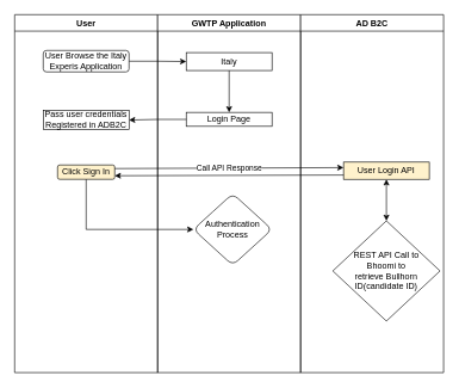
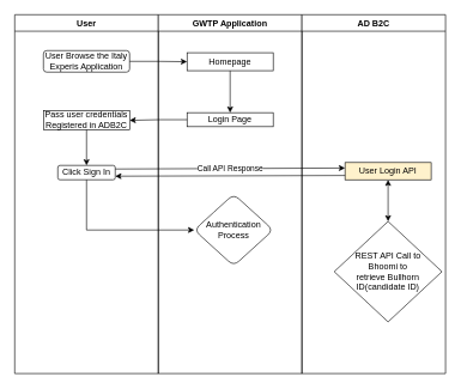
  <mxCell id="0" />
  <mxCell id="1" parent="0" />
  <mxCell id="2" value="User" style="swimlane;" vertex="1" parent="1"><mxGeometry x="20" y="20" width="200" height="500" as="geometry" /></mxCell>
  <mxCell id="3" value="User Browse the Italy Experis Application" style="rounded=1;whiteSpace=wrap;html=1;" vertex="1" parent="2"><mxGeometry x="40" y="50" width="120" height="30" as="geometry" /></mxCell>
  <mxCell id="4" value="Pass user credentials Registered in ADB2C" style="whiteSpace=wrap;html=1;rounded=0;" vertex="1" parent="2"><mxGeometry x="40" y="134" width="120" height="26.25" as="geometry" /></mxCell>
- <mxCell id="5" value="Click Sign In" style="rounded=1;whiteSpace=wrap;html=1;fillColor=#fff2cc;" vertex="1" parent="2"><mxGeometry x="60" y="210" width="80" height="20" as="geometry" /></mxCell>
+ <mxCell id="5" value="Click Sign In" style="rounded=1;whiteSpace=wrap;html=1;" vertex="1" parent="2"><mxGeometry x="60" y="210" width="80" height="20" as="geometry" /></mxCell>
+ <mxCell id="6" value="" style="endArrow=classic;html=1;rounded=0;exitX=0.5;exitY=1;exitDx=0;exitDy=0;entryX=0.5;entryY=0;entryDx=0;entryDy=0;" edge="1" parent="2" source="4" target="5"><mxGeometry width="50" height="50" relative="1" as="geometry"><mxPoint x="160" y="270" as="sourcePoint" /><mxPoint x="210" y="220" as="targetPoint" /></mxGeometry></mxCell>
  <mxCell id="7" value="GWTP Application" style="swimlane;" vertex="1" parent="1"><mxGeometry x="220" y="20" width="200" height="500" as="geometry" /></mxCell>
  <mxCell id="8" value="" style="edgeStyle=orthogonalEdgeStyle;rounded=0;orthogonalLoop=1;jettySize=auto;html=1;" edge="1" parent="7" source="9" target="10"><mxGeometry relative="1" as="geometry" /></mxCell>
- <mxCell id="9" value="Italy" style="rounded=0;whiteSpace=wrap;html=1;" vertex="1" parent="7"><mxGeometry x="40" y="53" width="120" height="25" as="geometry" /></mxCell>
+ <mxCell id="9" value="Homepage" style="rounded=0;whiteSpace=wrap;html=1;" vertex="1" parent="7"><mxGeometry x="40" y="53" width="120" height="25" as="geometry" /></mxCell>
  <mxCell id="10" value="Login Page" style="whiteSpace=wrap;html=1;rounded=0;" vertex="1" parent="7"><mxGeometry x="40" y="136.5" width="120" height="19.5" as="geometry" /></mxCell>
  <mxCell id="11" value="Authentication Process" style="rhombus;whiteSpace=wrap;html=1;rounded=1;" vertex="1" parent="7"><mxGeometry x="50" y="250" width="110" height="100" as="geometry" /></mxCell>
  <mxCell id="12" value="AD B2C" style="swimlane;" vertex="1" parent="1"><mxGeometry x="420" y="20" width="200" height="500" as="geometry" /></mxCell>
  <mxCell id="13" value="" style="edgeStyle=orthogonalEdgeStyle;rounded=0;orthogonalLoop=1;jettySize=auto;html=1;startArrow=classic;startFill=1;" edge="1" parent="12" source="14" target="15"><mxGeometry relative="1" as="geometry" /></mxCell>
  <mxCell id="14" value="User Login API" style="rounded=0;whiteSpace=wrap;html=1;fillColor=#fff2cc;" vertex="1" parent="12"><mxGeometry x="60" y="206" width="120" height="24" as="geometry" /></mxCell>
  <mxCell id="15" value="REST API Call to &lt;br&gt;Bhoomi to &lt;br&gt;retrieve Bullhorn ID(candidate ID)" style="rhombus;whiteSpace=wrap;html=1;rounded=0;" vertex="1" parent="12"><mxGeometry x="45" y="288" width="150" height="140" as="geometry" /></mxCell>
  <mxCell id="16" value="" style="edgeStyle=orthogonalEdgeStyle;rounded=0;orthogonalLoop=1;jettySize=auto;html=1;entryX=0;entryY=0.5;entryDx=0;entryDy=0;" edge="1" parent="1" source="3" target="9"><mxGeometry relative="1" as="geometry"><mxPoint x="260" y="85" as="targetPoint" /></mxGeometry></mxCell>
  <mxCell id="17" value="" style="edgeStyle=orthogonalEdgeStyle;rounded=0;orthogonalLoop=1;jettySize=auto;html=1;" edge="1" parent="1" source="10" target="4"><mxGeometry relative="1" as="geometry" /></mxCell>
  <mxCell id="18" value="" style="edgeStyle=orthogonalEdgeStyle;rounded=0;orthogonalLoop=1;jettySize=auto;html=1;exitX=0.5;exitY=1;exitDx=0;exitDy=0;entryX=0;entryY=0.5;entryDx=0;entryDy=0;" edge="1" parent="1" source="5" target="11"><mxGeometry relative="1" as="geometry" /></mxCell>
  <mxCell id="19" value="" style="endArrow=classic;html=1;rounded=0;exitX=1;exitY=0.25;exitDx=0;exitDy=0;entryX=0;entryY=0.318;entryDx=0;entryDy=0;entryPerimeter=0;" edge="1" parent="1" source="5" target="14"><mxGeometry relative="1" as="geometry"><mxPoint x="150" y="220" as="sourcePoint" /><mxPoint x="460" y="240" as="targetPoint" /></mxGeometry></mxCell>
  <mxCell id="20" value="Call API Response" style="edgeLabel;resizable=0;html=1;align=center;verticalAlign=middle;" connectable="0" vertex="1" parent="19"><mxGeometry relative="1" as="geometry" /></mxCell>
  <mxCell id="21" value="" style="endArrow=classic;html=1;rounded=0;exitX=0;exitY=0.75;exitDx=0;exitDy=0;entryX=1;entryY=0.75;entryDx=0;entryDy=0;" edge="1" parent="1" source="14" target="5"><mxGeometry width="50" height="50" relative="1" as="geometry"><mxPoint x="310" y="170" as="sourcePoint" /><mxPoint x="360" y="120" as="targetPoint" /></mxGeometry></mxCell>
